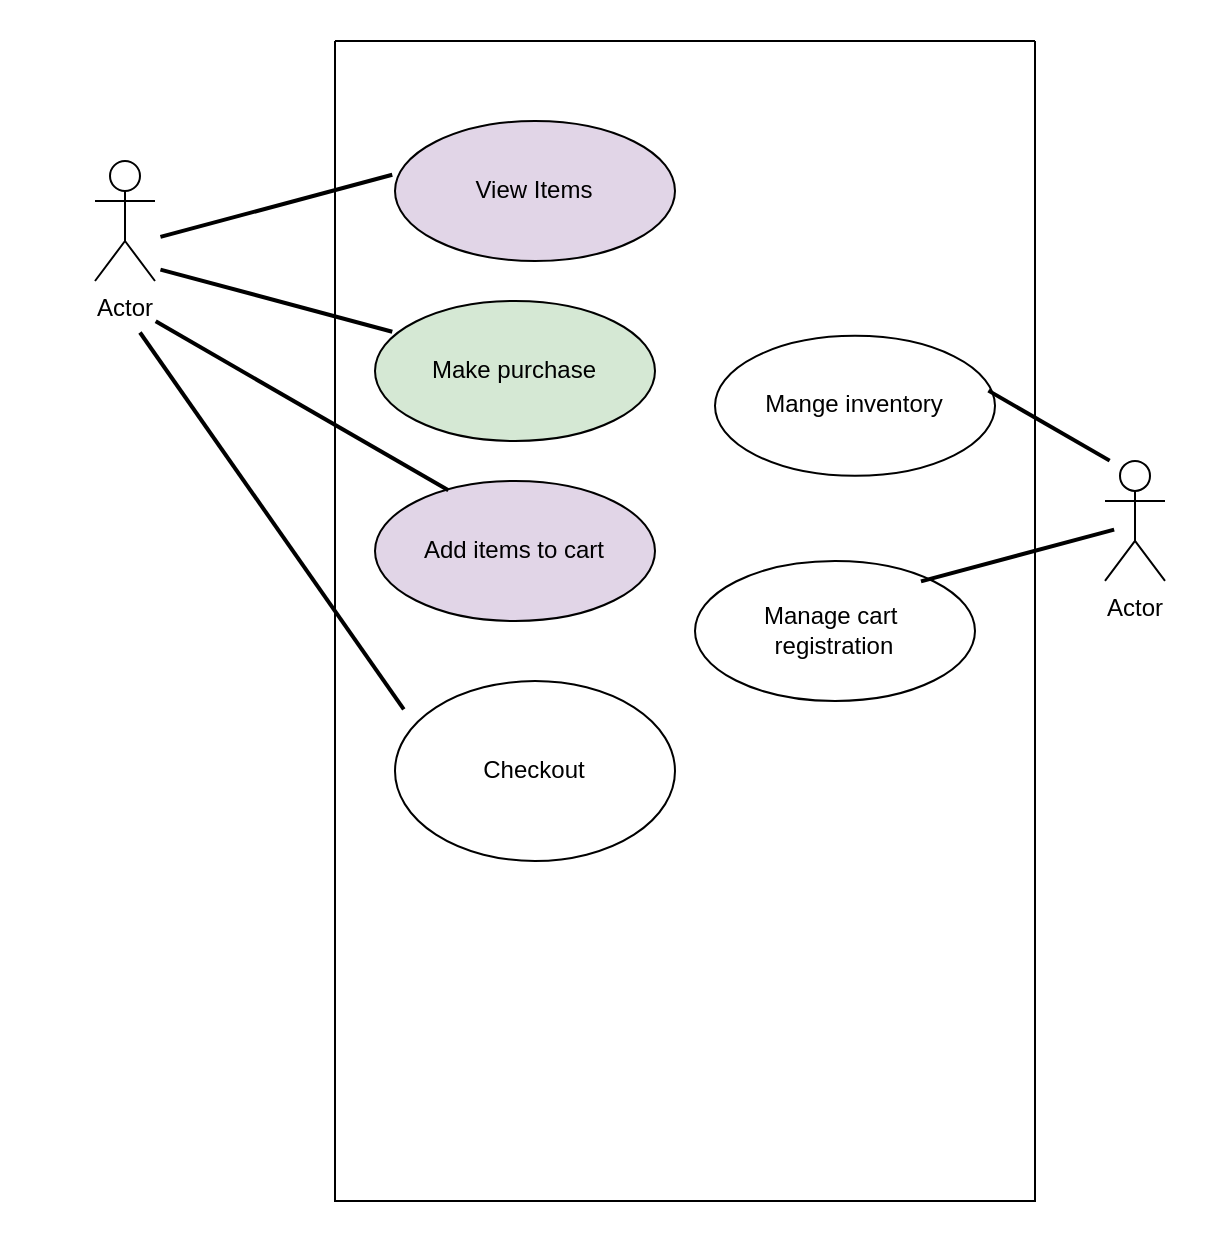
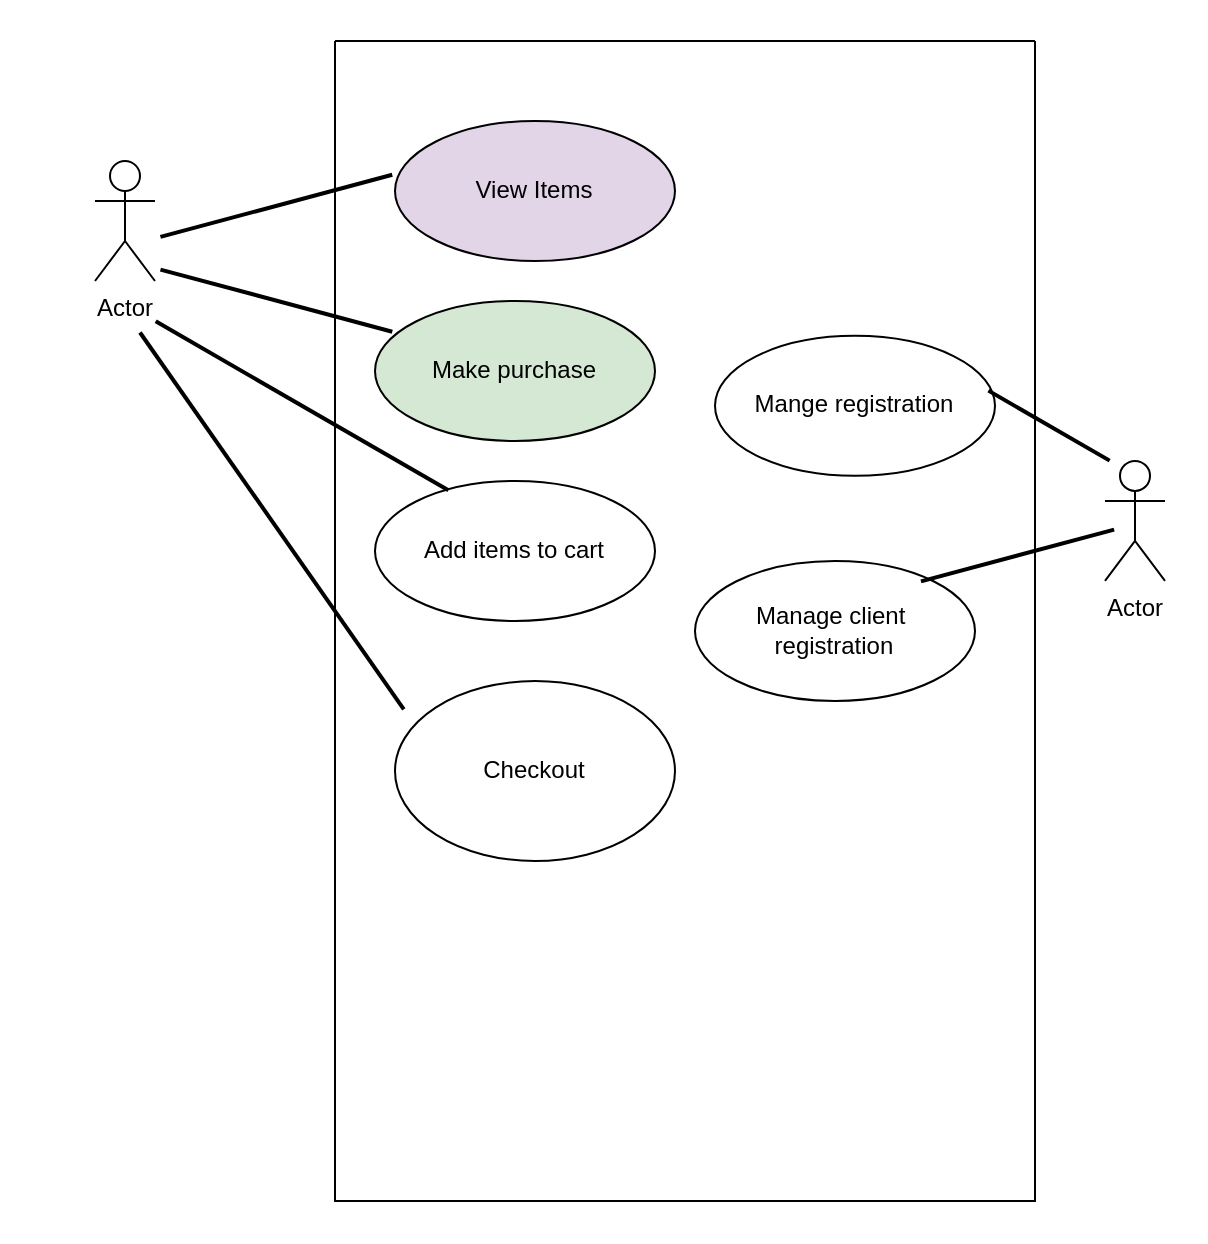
  <mxCell id="0" />
  <mxCell id="1" parent="0" />
  <mxCell id="2" value="Actor" style="shape=umlActor;verticalLabelPosition=bottom;verticalAlign=top;html=1;" parent="1" vertex="1"><mxGeometry x="47" y="80" width="30" height="60" as="geometry" /></mxCell>
  <mxCell id="3" value="Actor" style="shape=umlActor;verticalLabelPosition=bottom;verticalAlign=top;html=1;" parent="1" vertex="1"><mxGeometry x="552" y="229.95" width="30" height="60" as="geometry" /></mxCell>
  <mxCell id="4" value="View Items" style="ellipse;whiteSpace=wrap;html=1;fillColor=#e1d5e7;" parent="1" vertex="1"><mxGeometry x="197" y="60" width="140" height="70" as="geometry" /></mxCell>
- <mxCell id="5" value="Mange inventory" style="ellipse;whiteSpace=wrap;html=1;" parent="1" vertex="1"><mxGeometry x="357" y="167.41" width="140" height="70" as="geometry" /></mxCell>
+ <mxCell id="5" value="Mange registration" style="ellipse;whiteSpace=wrap;html=1;" parent="1" vertex="1"><mxGeometry x="357" y="167.41" width="140" height="70" as="geometry" /></mxCell>
  <mxCell id="6" value="Make purchase" style="ellipse;whiteSpace=wrap;html=1;fillColor=#d5e8d4;" parent="1" vertex="1"><mxGeometry x="187" y="150" width="140" height="70" as="geometry" /></mxCell>
  <mxCell id="7" value="Checkout" style="ellipse;whiteSpace=wrap;html=1;" parent="1" vertex="1"><mxGeometry x="197" y="340" width="140" height="90" as="geometry" /></mxCell>
- <mxCell id="8" value="Manage cart&amp;nbsp;&lt;div&gt;registration&lt;/div&gt;" style="ellipse;whiteSpace=wrap;html=1;" parent="1" vertex="1"><mxGeometry x="347" y="280" width="140" height="70" as="geometry" /></mxCell>
- <mxCell id="9" value="Add items to cart" style="ellipse;whiteSpace=wrap;html=1;fillColor=#e1d5e7;" parent="1" vertex="1"><mxGeometry x="187" y="240" width="140" height="70" as="geometry" /></mxCell>
+ <mxCell id="8" value="Manage client&amp;nbsp;&lt;div&gt;registration&lt;/div&gt;" style="ellipse;whiteSpace=wrap;html=1;" parent="1" vertex="1"><mxGeometry x="347" y="280" width="140" height="70" as="geometry" /></mxCell>
+ <mxCell id="9" value="Add items to cart" style="ellipse;whiteSpace=wrap;html=1;" parent="1" vertex="1"><mxGeometry x="187" y="240" width="140" height="70" as="geometry" /></mxCell>
  <mxCell id="10" value="" style="line;strokeWidth=2;html=1;rotation=15;" parent="1" vertex="1"><mxGeometry x="77.68" y="144.82" width="120" height="10" as="geometry" /></mxCell>
  <mxCell id="11" value="" style="line;strokeWidth=2;html=1;rotation=55;" parent="1" vertex="1"><mxGeometry x="20.45" y="254.95" width="230" height="10" as="geometry" /></mxCell>
  <mxCell id="12" value="" style="line;strokeWidth=2;html=1;rotation=30;" parent="1" vertex="1"><mxGeometry x="66.03" y="197.41" width="168.98" height="10" as="geometry" /></mxCell>
  <mxCell id="13" value="" style="line;strokeWidth=2;html=1;rotation=-15;" parent="1" vertex="1"><mxGeometry x="77.68" y="80" width="120" height="44.82" as="geometry" /></mxCell>
  <mxCell id="14" value="" style="line;strokeWidth=2;html=1;rotation=-15;" parent="1" vertex="1"><mxGeometry x="458.28" y="254.84" width="100" height="44.82" as="geometry" /></mxCell>
  <mxCell id="15" value="" style="line;strokeWidth=2;html=1;rotation=30;" parent="1" vertex="1"><mxGeometry x="489.01" y="189.91" width="70" height="44.82" as="geometry" /></mxCell>
  <mxCell id="16" value="" style="swimlane;startSize=0;" parent="1" vertex="1"><mxGeometry x="167" y="20" width="350" height="580" as="geometry" /></mxCell>
